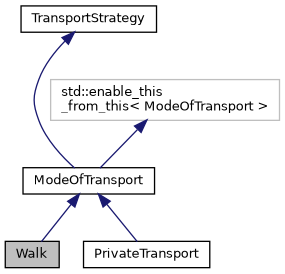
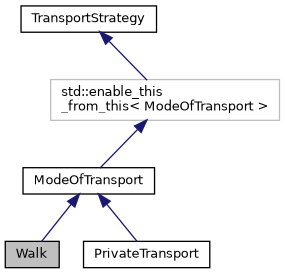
  digraph {
    node [color=black fillcolor=white fontname=Helvetica fontsize=10 shape=record style=filled]
    edge [color=midnightblue dir=back fontname=Helvetica fontsize=10 labelfontname=Helvetica labelfontsize=10 style=solid]
    n1 [fillcolor=grey75 fontcolor=black height=0.2 label=Walk width=0.4]
    n2 [height=0.2 label=PrivateTransport width=0.4]
    n3 [height=0.2 label=ModeOfTransport width=0.4]
    n4 [height=0.2 label=TransportStrategy width=0.4]
    n5 [color=grey75 height=0.2 label="std::enable_this\l_from_this\< ModeOfTransport \>" width=0.4]
    n3 -> n1
    n3 -> n2
-   n4 -> n3
+   n4 -> n5
    n5 -> n3
  }
